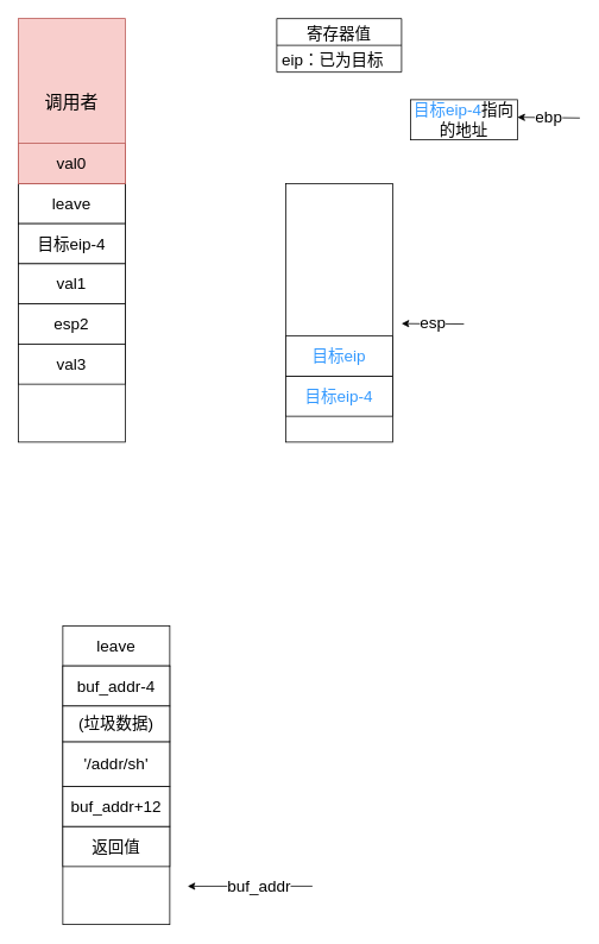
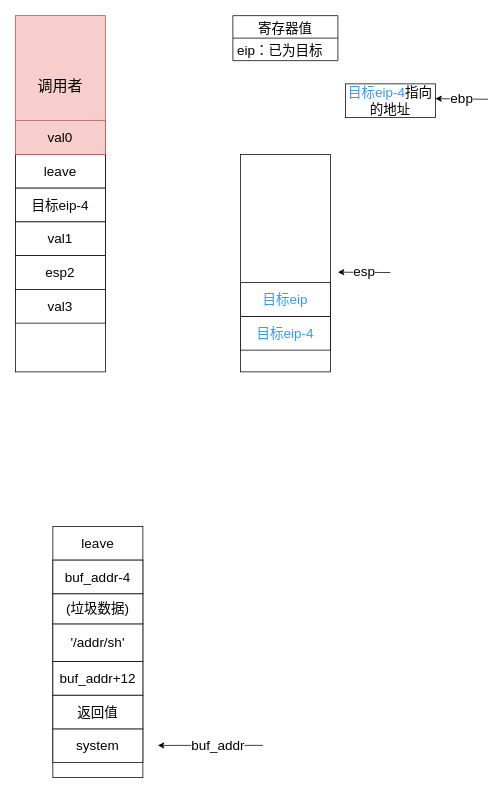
  <mxCell id="0" />
  <mxCell id="1" parent="0" />
  <mxCell id="2" value="" style="rounded=0;whiteSpace=wrap;html=1;" vertex="1" parent="1"><mxGeometry x="20" y="205" width="120" height="290" as="geometry" /></mxCell>
  <mxCell id="3" value="&lt;font style=&quot;font-size: 18px&quot;&gt;leave&lt;/font&gt;" style="rounded=0;whiteSpace=wrap;html=1;" vertex="1" parent="1"><mxGeometry x="20" y="205" width="120" height="45" as="geometry" /></mxCell>
  <mxCell id="4" value="&lt;p style=&quot;line-height: 1.5&quot;&gt;&lt;font style=&quot;font-size: 20px&quot;&gt;调用者&lt;/font&gt;&lt;/p&gt;" style="rounded=0;whiteSpace=wrap;html=1;fillColor=#f8cecc;strokeColor=#b85450;" vertex="1" parent="1"><mxGeometry x="20" y="20" width="120" height="185" as="geometry" /></mxCell>
  <mxCell id="5" value="ebp" style="endArrow=classic;html=1;rounded=0;fontSize=18;" edge="1" parent="1"><mxGeometry width="50" height="50" relative="1" as="geometry"><mxPoint x="650" y="131.5" as="sourcePoint" /><mxPoint x="580" y="130.692" as="targetPoint" /></mxGeometry></mxCell>
  <mxCell id="6" value="esp" style="endArrow=classic;html=1;rounded=0;fontSize=18;" edge="1" parent="1"><mxGeometry width="50" height="50" relative="1" as="geometry"><mxPoint x="520" y="362.58" as="sourcePoint" /><mxPoint x="450" y="362.08" as="targetPoint" /></mxGeometry></mxCell>
  <mxCell id="7" value="目标eip-4" style="rounded=0;whiteSpace=wrap;html=1;fontSize=18;" vertex="1" parent="1"><mxGeometry x="20" y="250" width="120" height="45" as="geometry" /></mxCell>
  <mxCell id="8" value="val1" style="rounded=0;whiteSpace=wrap;html=1;fontSize=18;" vertex="1" parent="1"><mxGeometry x="20" y="295" width="120" height="45" as="geometry" /></mxCell>
  <mxCell id="9" value="esp2" style="rounded=0;whiteSpace=wrap;html=1;fontSize=18;" vertex="1" parent="1"><mxGeometry x="20" y="340" width="120" height="45" as="geometry" /></mxCell>
  <mxCell id="10" value="val3" style="rounded=0;whiteSpace=wrap;html=1;fontSize=18;" vertex="1" parent="1"><mxGeometry x="20" y="385" width="120" height="45" as="geometry" /></mxCell>
  <mxCell id="11" value="val0" style="rounded=0;whiteSpace=wrap;html=1;fontSize=18;fillColor=#f8cecc;strokeColor=#b85450;" vertex="1" parent="1"><mxGeometry x="20" y="160" width="120" height="45" as="geometry" /></mxCell>
  <mxCell id="12" value="" style="rounded=0;whiteSpace=wrap;html=1;" vertex="1" parent="1"><mxGeometry x="320" y="205" width="120" height="290" as="geometry" /></mxCell>
  <mxCell id="13" value="目标eip-4" style="rounded=0;whiteSpace=wrap;html=1;fontSize=18;fontColor=#3399FF;" vertex="1" parent="1"><mxGeometry x="320" y="421" width="120" height="45" as="geometry" /></mxCell>
  <mxCell id="14" value="目标eip" style="rounded=0;whiteSpace=wrap;html=1;fontSize=18;fontColor=#3399FF;" vertex="1" parent="1"><mxGeometry x="320" y="376" width="120" height="45" as="geometry" /></mxCell>
  <mxCell id="15" value="寄存器值" style="swimlane;fontStyle=0;childLayout=stackLayout;horizontal=1;startSize=30;horizontalStack=0;resizeParent=1;resizeParentMax=0;resizeLast=0;collapsible=1;marginBottom=0;fontSize=18;fontColor=#000000;" vertex="1" parent="1"><mxGeometry x="310" y="20" width="140" height="60" as="geometry" /></mxCell>
  <mxCell id="16" value="eip：已为目标" style="text;strokeColor=none;fillColor=none;align=left;verticalAlign=middle;spacingLeft=4;spacingRight=4;overflow=hidden;points=[[0,0.5],[1,0.5]];portConstraint=eastwest;rotatable=0;fontSize=18;fontColor=#000000;labelBackgroundColor=none;" vertex="1" parent="15"><mxGeometry y="30" width="140" height="30" as="geometry" /></mxCell>
  <mxCell id="17" value="目标eip-4&lt;font color=&quot;#000000&quot;&gt;指向的地址&lt;/font&gt;" style="rounded=0;whiteSpace=wrap;html=1;fontSize=18;fontColor=#3399FF;" vertex="1" parent="1"><mxGeometry x="460" y="111" width="120" height="45" as="geometry" /></mxCell>
  <mxCell id="18" value="" style="rounded=0;whiteSpace=wrap;html=1;" vertex="1" parent="1"><mxGeometry x="70" y="746" width="120" height="290" as="geometry" /></mxCell>
  <mxCell id="19" value="&lt;font style=&quot;font-size: 18px&quot;&gt;leave&lt;/font&gt;" style="rounded=0;whiteSpace=wrap;html=1;" vertex="1" parent="1"><mxGeometry x="70" y="701" width="120" height="45" as="geometry" /></mxCell>
  <mxCell id="20" value="buf_addr-4" style="rounded=0;whiteSpace=wrap;html=1;fontSize=18;" vertex="1" parent="1"><mxGeometry x="70" y="746" width="120" height="45" as="geometry" /></mxCell>
+ <mxCell id="21" value="system" style="rounded=0;whiteSpace=wrap;html=1;fontSize=18;" vertex="1" parent="1"><mxGeometry x="70" y="971" width="120" height="45" as="geometry" /></mxCell>
  <mxCell id="22" value="返回值&lt;span style=&quot;color: rgba(0 , 0 , 0 , 0) ; font-family: monospace ; font-size: 0px&quot;&gt;%3CmxGraphModel%3E%3Croot%3E%3CmxCell%20id%3D%220%22%2F%3E%3CmxCell%20id%3D%221%22%20parent%3D%220%22%2F%3E%3CmxCell%20id%3D%222%22%20value%3D%22system%22%20style%3D%22rounded%3D0%3BwhiteSpace%3Dwrap%3Bhtml%3D1%3BfontSize%3D18%3B%22%20vertex%3D%221%22%20parent%3D%221%22%3E%3CmxGeometry%20x%3D%22190%22%20y%3D%221060%22%20width%3D%22120%22%20height%3D%2245%22%20as%3D%22geometry%22%2F%3E%3C%2FmxCell%3E%3C%2Froot%3E%3C%2FmxGraphModel%3E&lt;/span&gt;" style="rounded=0;whiteSpace=wrap;html=1;fontSize=18;" vertex="1" parent="1"><mxGeometry x="70" y="926" width="120" height="45" as="geometry" /></mxCell>
  <mxCell id="23" value="buf_addr+12" style="rounded=0;whiteSpace=wrap;html=1;fontSize=18;" vertex="1" parent="1"><mxGeometry x="70" y="881" width="120" height="45" as="geometry" /></mxCell>
  <mxCell id="24" value="'/addr/sh'" style="rounded=0;whiteSpace=wrap;html=1;fontSize=18;" vertex="1" parent="1"><mxGeometry x="70" y="831" width="120" height="50" as="geometry" /></mxCell>
  <mxCell id="25" value="(垃圾数据)" style="rounded=0;whiteSpace=wrap;html=1;fontSize=18;" vertex="1" parent="1"><mxGeometry x="70" y="791" width="120" height="40" as="geometry" /></mxCell>
  <mxCell id="26" value="buf_addr" style="endArrow=classic;html=1;rounded=0;fontSize=18;" edge="1" parent="1"><mxGeometry x="-0.143" width="50" height="50" relative="1" as="geometry"><mxPoint x="350" y="993" as="sourcePoint" /><mxPoint x="210" y="993.08" as="targetPoint" /><Array as="points"><mxPoint x="280" y="993" /></Array><mxPoint as="offset" /></mxGeometry></mxCell>
